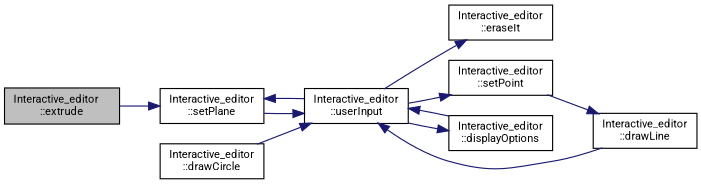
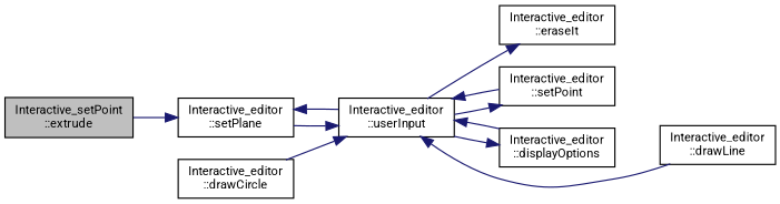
  digraph {
    fontname=Roboto
    rankdir=LR
    node [color=black fillcolor=white fontname=Roboto fontsize=10 shape=record style=filled]
    edge [color=midnightblue fontname=Roboto fontsize=10 labelfontname=Helvetica labelfontsize=10 style=solid]
-   n1 [fillcolor=grey75 fontcolor=black height=0.2 label="Interactive_editor\l::extrude" width=0.4]
+   n1 [fillcolor=grey75 fontcolor=black height=0.2 label="Interactive_setPoint\l::extrude" width=0.4]
    n2 [height=0.2 label="Interactive_editor\l::setPlane" width=0.4]
    n3 [height=0.2 label="Interactive_editor\l::userInput" width=0.4]
    n4 [height=0.2 label="Interactive_editor\l::eraseIt" width=0.4]
    n5 [height=0.2 label="Interactive_editor\l::setPoint" width=0.4]
    n6 [height=0.2 label="Interactive_editor\l::displayOptions" width=0.4]
    n7 [height=0.2 label="Interactive_editor\l::drawLine" width=0.4]
    n8 [height=0.2 label="Interactive_editor\l::drawCircle" width=0.4]
    n1 -> n2
    n2 -> n3
    n3 -> n2
    n3 -> n4
    n3 -> n5
    n3 -> n6
-   n5 -> n7
+   n5 -> n3
    n6 -> n3
    n7 -> n3
    n8 -> n3
  }
